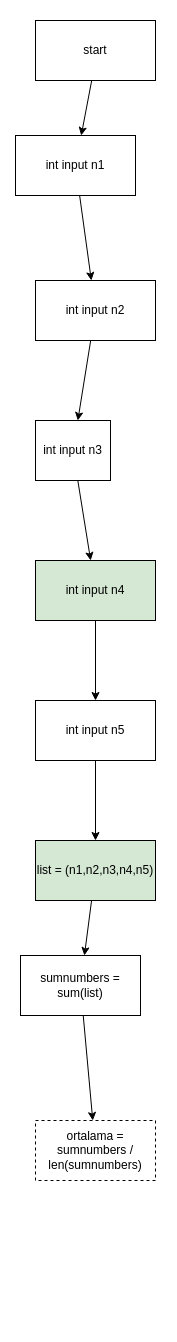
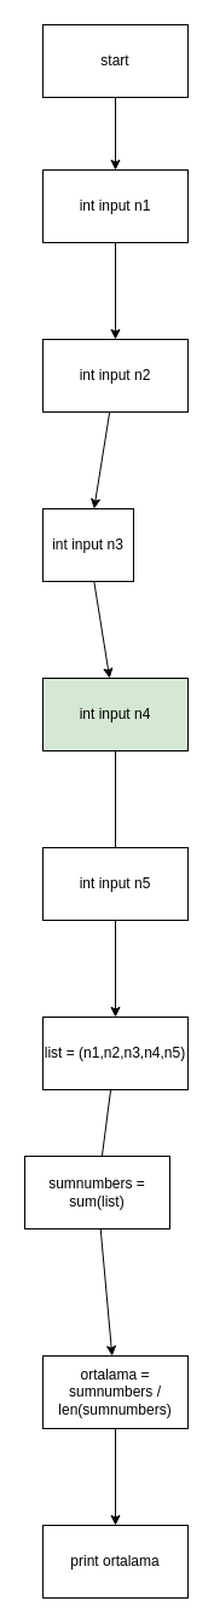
  <mxCell id="0" />
  <mxCell id="1" parent="0" />
  <mxCell id="2" value="" style="edgeStyle=none;html=1;" edge="1" parent="1" target="5"><mxGeometry relative="1" as="geometry"><mxPoint x="95" y="60" as="sourcePoint" /></mxGeometry></mxCell>
  <mxCell id="3" value="start" style="rounded=0;whiteSpace=wrap;html=1;" vertex="1" parent="1"><mxGeometry x="35" y="20" width="120" height="60" as="geometry" /></mxCell>
  <mxCell id="4" value="" style="edgeStyle=none;html=1;" edge="1" parent="1" source="5" target="7"><mxGeometry relative="1" as="geometry" /></mxCell>
- <mxCell id="5" value="int input n1" style="rounded=0;whiteSpace=wrap;html=1;" vertex="1" parent="1"><mxGeometry x="15" y="135" width="120" height="60" as="geometry" /></mxCell>
+ <mxCell id="5" value="int input n1" style="rounded=0;whiteSpace=wrap;html=1;" vertex="1" parent="1"><mxGeometry x="35" y="140" width="120" height="60" as="geometry" /></mxCell>
  <mxCell id="6" value="" style="edgeStyle=none;html=1;" edge="1" parent="1" source="7" target="9"><mxGeometry relative="1" as="geometry" /></mxCell>
  <mxCell id="7" value="int input n2" style="rounded=0;whiteSpace=wrap;html=1;" vertex="1" parent="1"><mxGeometry x="35" y="280" width="120" height="60" as="geometry" /></mxCell>
  <mxCell id="8" value="" style="edgeStyle=none;html=1;" edge="1" parent="1" source="9" target="11"><mxGeometry relative="1" as="geometry" /></mxCell>
  <mxCell id="9" value="int input n3" style="rounded=0;whiteSpace=wrap;html=1;" vertex="1" parent="1"><mxGeometry x="35" y="420" width="75" height="60" as="geometry" /></mxCell>
- <mxCell id="10" value="" style="edgeStyle=none;html=1;" edge="1" parent="1" source="11" target="13"><mxGeometry relative="1" as="geometry" /></mxCell>
+ <mxCell id="10" value="" style="edgeStyle=none;html=1;endArrow=none;" edge="1" parent="1" source="11" target="13"><mxGeometry relative="1" as="geometry" /></mxCell>
  <mxCell id="11" value="int input n4" style="rounded=0;whiteSpace=wrap;html=1;fillColor=#d5e8d4;" vertex="1" parent="1"><mxGeometry x="35" y="560" width="120" height="60" as="geometry" /></mxCell>
  <mxCell id="12" value="" style="edgeStyle=none;html=1;" edge="1" parent="1" source="13" target="15"><mxGeometry relative="1" as="geometry" /></mxCell>
  <mxCell id="13" value="int input n5" style="rounded=0;whiteSpace=wrap;html=1;" vertex="1" parent="1"><mxGeometry x="35" y="700" width="120" height="60" as="geometry" /></mxCell>
- <mxCell id="14" value="" style="edgeStyle=none;html=1;" edge="1" parent="1" source="15" target="17"><mxGeometry relative="1" as="geometry" /></mxCell>
- <mxCell id="15" value="list = (n1,n2,n3,n4,n5)" style="rounded=0;whiteSpace=wrap;html=1;fillColor=#d5e8d4;" vertex="1" parent="1"><mxGeometry x="35" y="840" width="120" height="60" as="geometry" /></mxCell>
+ <mxCell id="14" value="" style="edgeStyle=none;html=1;endArrow=none;" edge="1" parent="1" source="15" target="17"><mxGeometry relative="1" as="geometry" /></mxCell>
+ <mxCell id="15" value="list = (n1,n2,n3,n4,n5)" style="rounded=0;whiteSpace=wrap;html=1;" vertex="1" parent="1"><mxGeometry x="35" y="840" width="120" height="60" as="geometry" /></mxCell>
  <mxCell id="16" value="" style="edgeStyle=none;html=1;" edge="1" parent="1" source="17" target="19"><mxGeometry relative="1" as="geometry" /></mxCell>
  <mxCell id="17" value="sumnumbers = sum(list)" style="rounded=0;whiteSpace=wrap;html=1;" vertex="1" parent="1"><mxGeometry x="20" y="955" width="120" height="60" as="geometry" /></mxCell>
- <mxCell id="19" value="ortalama = sumnumbers / len(sumnumbers)" style="rounded=0;whiteSpace=wrap;html=1;dashed=1;" vertex="1" parent="1"><mxGeometry x="35" y="1120" width="120" height="60" as="geometry" /></mxCell>
+ <mxCell id="18" value="" style="edgeStyle=none;html=1;" edge="1" parent="1" source="19" target="20"><mxGeometry relative="1" as="geometry" /></mxCell>
+ <mxCell id="19" value="ortalama = sumnumbers / len(sumnumbers)" style="rounded=0;whiteSpace=wrap;html=1;" vertex="1" parent="1"><mxGeometry x="35" y="1120" width="120" height="60" as="geometry" /></mxCell>
+ <mxCell id="20" value="print ortalama" style="rounded=0;whiteSpace=wrap;html=1;" vertex="1" parent="1"><mxGeometry x="35" y="1260" width="120" height="60" as="geometry" /></mxCell>
